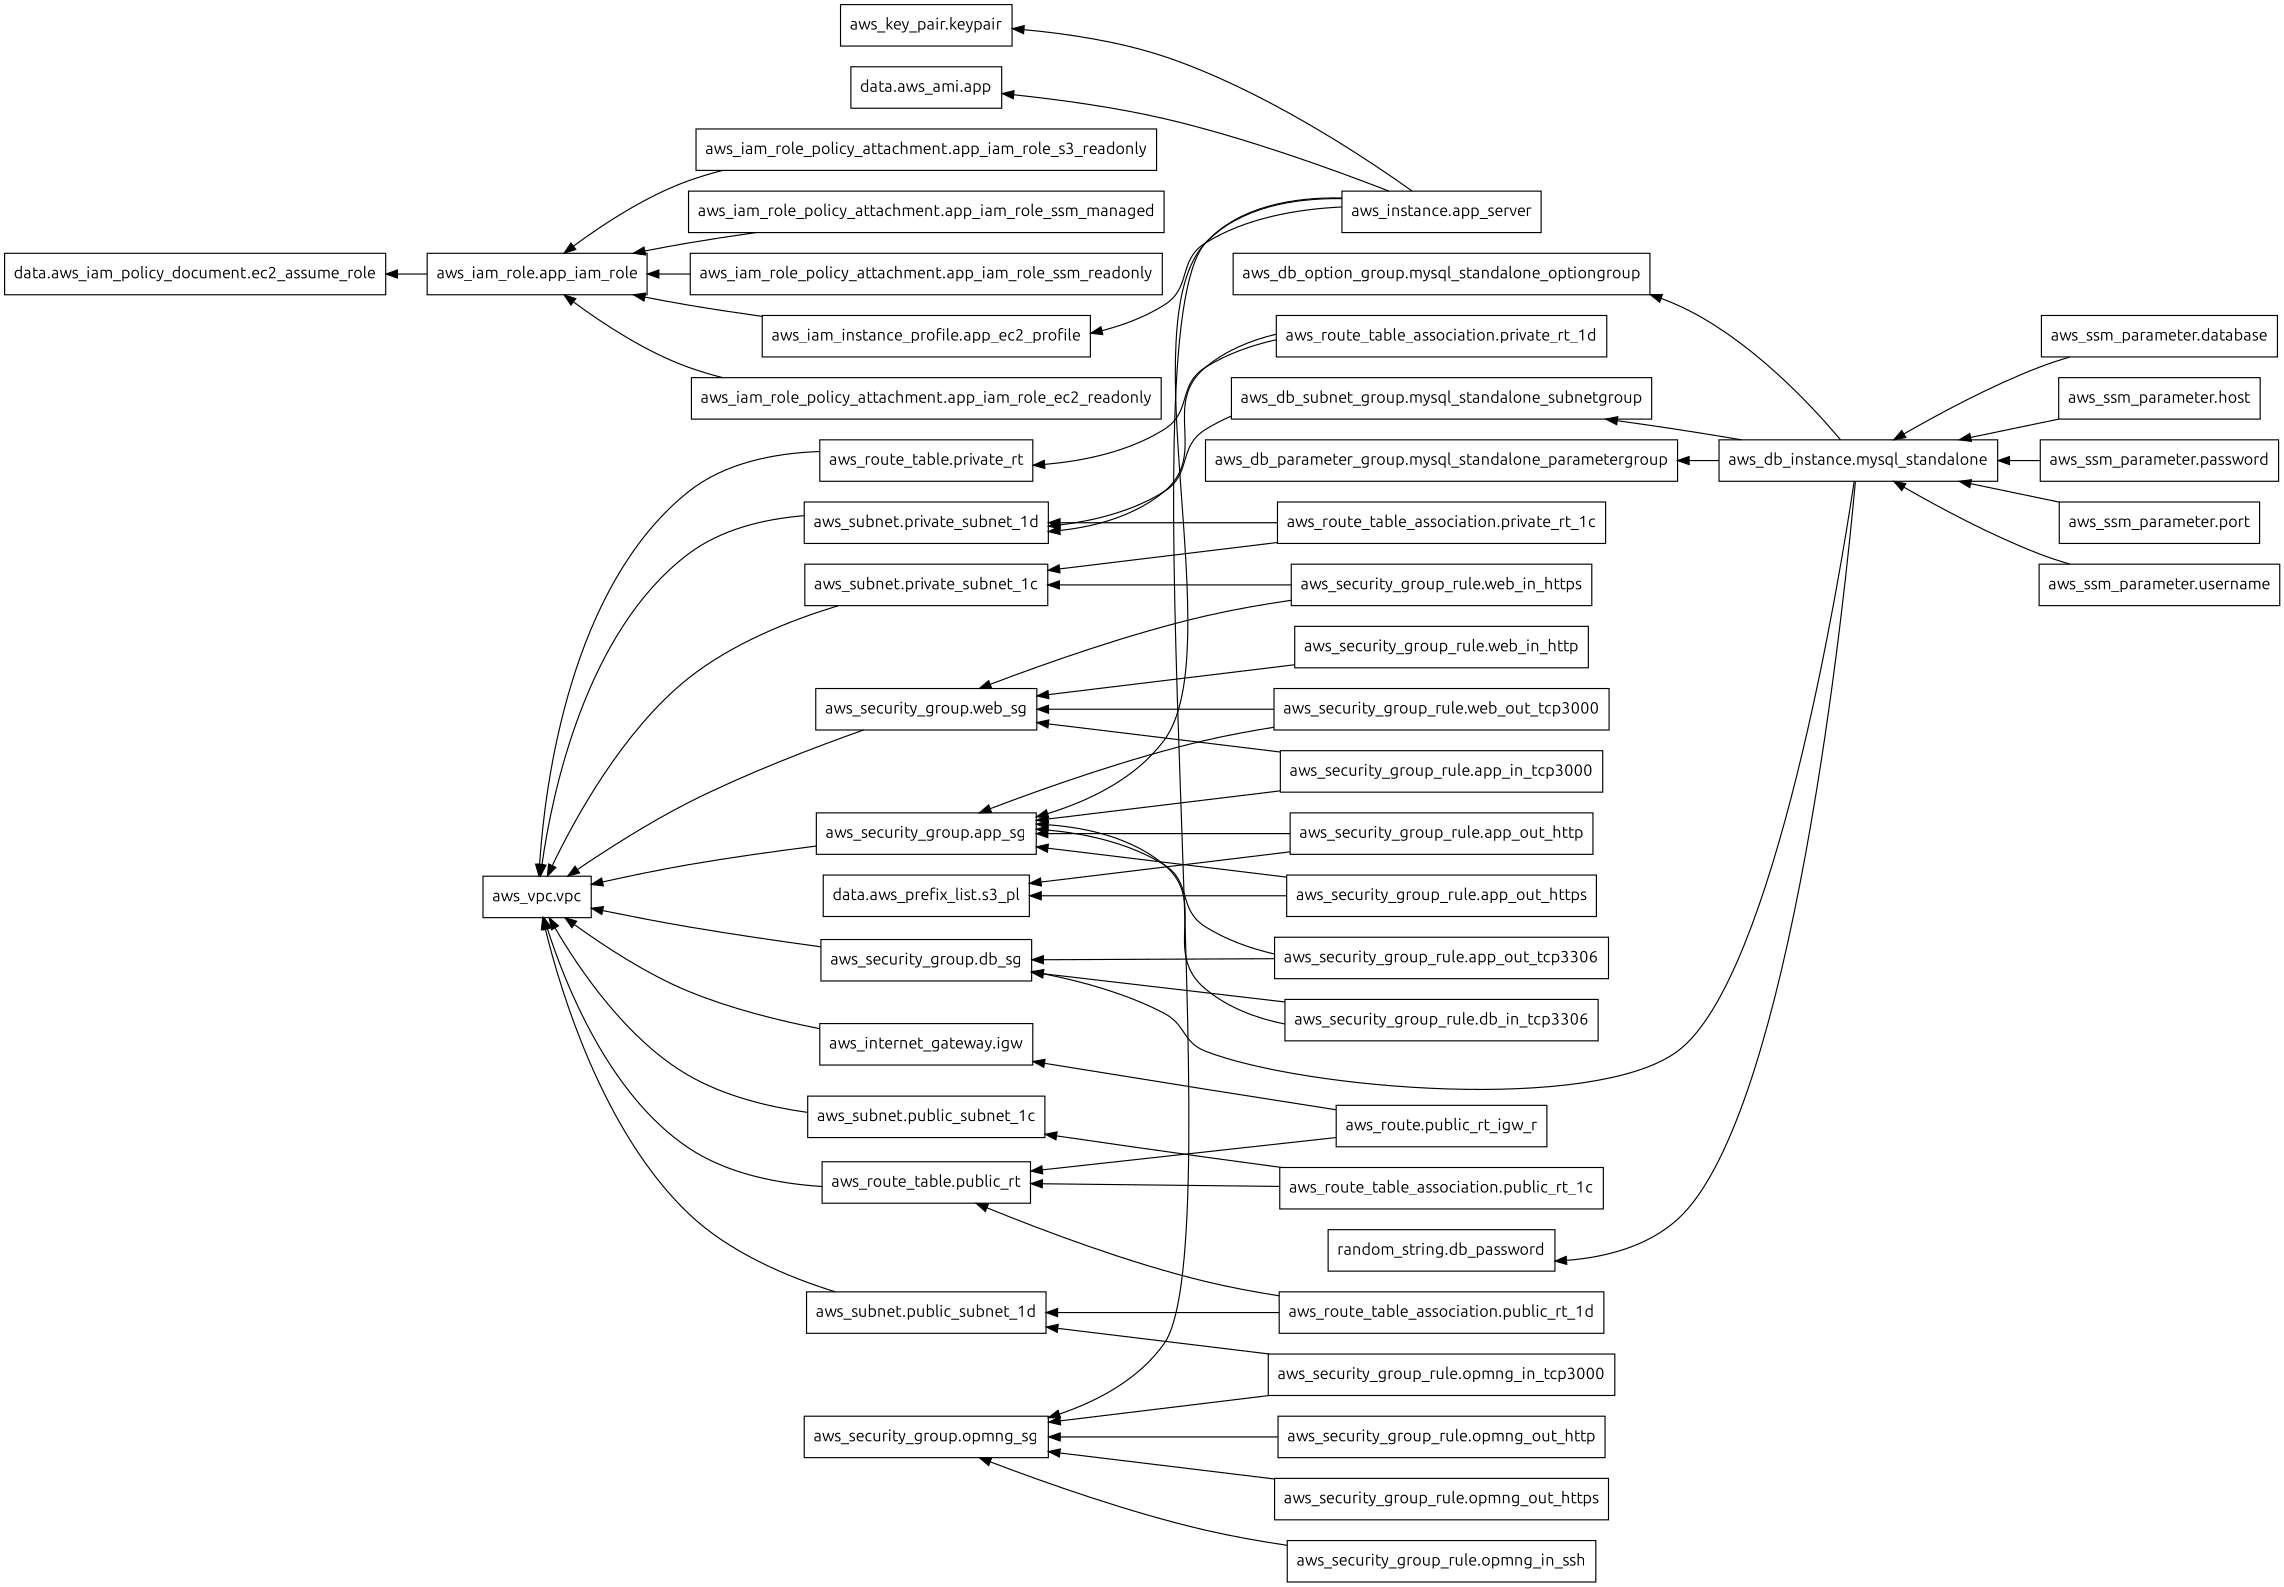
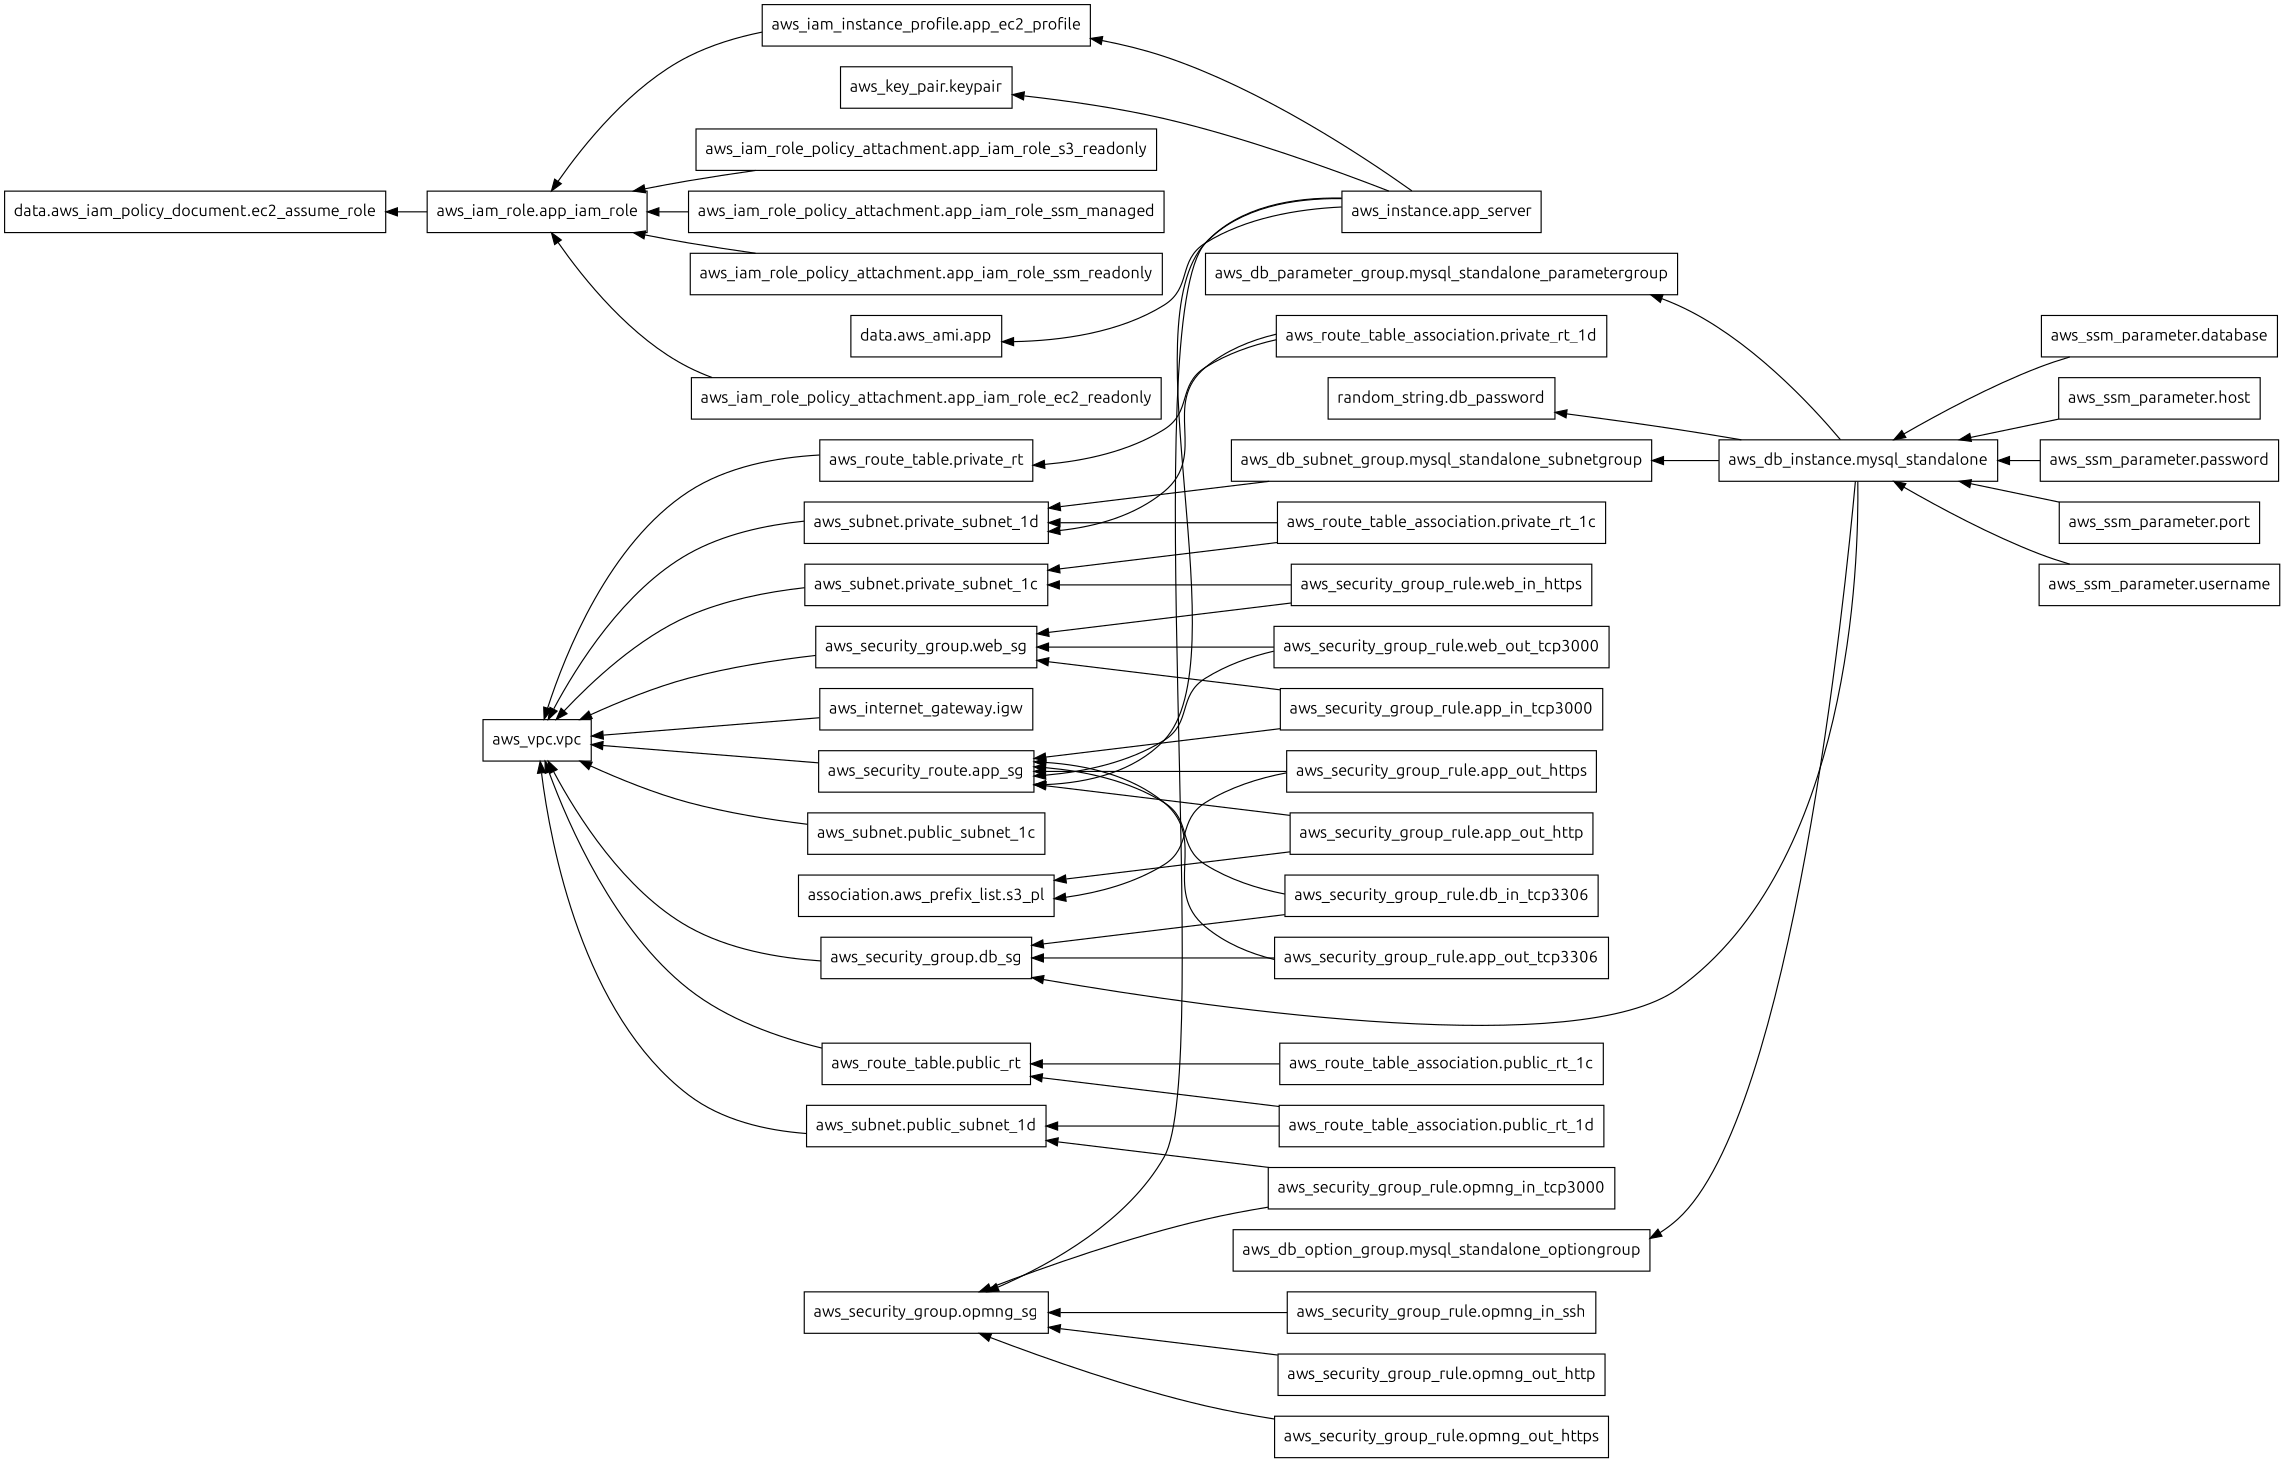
  digraph {
    fontname=Ubuntu
    rankdir=RL
    node [fontname=Ubuntu shape=rect]
    edge [fontname=Ubuntu]
    n1 [label="data.aws_ami.app"]
    n2 [label="data.aws_iam_policy_document.ec2_assume_role"]
-   n3 [label="data.aws_prefix_list.s3_pl"]
+   n3 [label="association.aws_prefix_list.s3_pl"]
    n4 [label="aws_db_instance.mysql_standalone"]
    n5 [label="aws_db_option_group.mysql_standalone_optiongroup"]
    n6 [label="aws_db_parameter_group.mysql_standalone_parametergroup"]
    n7 [label="aws_db_subnet_group.mysql_standalone_subnetgroup"]
    n8 [label="aws_security_group.db_sg"]
    n9 [label="random_string.db_password"]
    n10 [label="aws_subnet.private_subnet_1d"]
    n11 [label="aws_vpc.vpc"]
    n12 [label="aws_subnet.private_subnet_1c"]
    n13 [label="aws_iam_instance_profile.app_ec2_profile"]
    n14 [label="aws_iam_role.app_iam_role"]
    n15 [label="aws_iam_role_policy_attachment.app_iam_role_ec2_readonly"]
    n16 [label="aws_iam_role_policy_attachment.app_iam_role_s3_readonly"]
    n17 [label="aws_iam_role_policy_attachment.app_iam_role_ssm_managed"]
    n18 [label="aws_iam_role_policy_attachment.app_iam_role_ssm_readonly"]
    n19 [label="aws_instance.app_server"]
    n20 [label="aws_key_pair.keypair"]
-   n21 [label="aws_security_group.app_sg"]
+   n21 [label="aws_security_route.app_sg"]
    n22 [label="aws_security_group.opmng_sg"]
    n23 [label="aws_subnet.public_subnet_1d"]
    n24 [label="aws_internet_gateway.igw"]
-   n25 [label="aws_route.public_rt_igw_r"]
    n26 [label="aws_route_table.public_rt"]
    n27 [label="aws_route_table.private_rt"]
    n28 [label="aws_route_table_association.private_rt_1c"]
    n29 [label="aws_route_table_association.private_rt_1d"]
    n30 [label="aws_route_table_association.public_rt_1c"]
    n31 [label="aws_subnet.public_subnet_1c"]
    n32 [label="aws_route_table_association.public_rt_1d"]
    n33 [label="aws_security_group.web_sg"]
    n34 [label="aws_security_group_rule.app_in_tcp3000"]
    n35 [label="aws_security_group_rule.app_out_http"]
    n36 [label="aws_security_group_rule.app_out_https"]
    n37 [label="aws_security_group_rule.app_out_tcp3306"]
    n38 [label="aws_security_group_rule.db_in_tcp3306"]
    n39 [label="aws_security_group_rule.opmng_in_ssh"]
    n40 [label="aws_security_group_rule.opmng_in_tcp3000"]
    n41 [label="aws_security_group_rule.opmng_out_http"]
    n42 [label="aws_security_group_rule.opmng_out_https"]
-   n43 [label="aws_security_group_rule.web_in_http"]
    n44 [label="aws_security_group_rule.web_in_https"]
    n45 [label="aws_security_group_rule.web_out_tcp3000"]
    n46 [label="aws_ssm_parameter.database"]
    n47 [label="aws_ssm_parameter.host"]
    n48 [label="aws_ssm_parameter.password"]
    n49 [label="aws_ssm_parameter.port"]
    n50 [label="aws_ssm_parameter.username"]
    n4 -> n5
    n4 -> n6
    n4 -> n7
    n4 -> n8
    n4 -> n9
    n7 -> n10
    n8 -> n11
    n10 -> n11
    n12 -> n11
    n13 -> n14
    n14 -> n2
    n15 -> n14
    n16 -> n14
    n17 -> n14
    n18 -> n14
    n19 -> n1
    n19 -> n13
    n19 -> n20
    n19 -> n21
    n19 -> n22
    n21 -> n11
    n23 -> n11
    n24 -> n11
-   n25 -> n24
-   n25 -> n26
    n26 -> n11
    n27 -> n11
    n28 -> n10
    n28 -> n12
    n29 -> n10
    n29 -> n27
    n30 -> n26
-   n30 -> n31
    n31 -> n11
    n32 -> n23
    n32 -> n26
    n33 -> n11
    n34 -> n21
    n34 -> n33
    n35 -> n3
    n35 -> n21
    n36 -> n3
    n36 -> n21
    n37 -> n8
    n37 -> n21
    n38 -> n8
    n38 -> n21
    n39 -> n22
    n40 -> n22
    n40 -> n23
    n41 -> n22
    n42 -> n22
-   n43 -> n33
    n44 -> n12
    n44 -> n33
    n45 -> n21
    n45 -> n33
    n46 -> n4
    n47 -> n4
    n48 -> n4
    n49 -> n4
    n50 -> n4
  }
